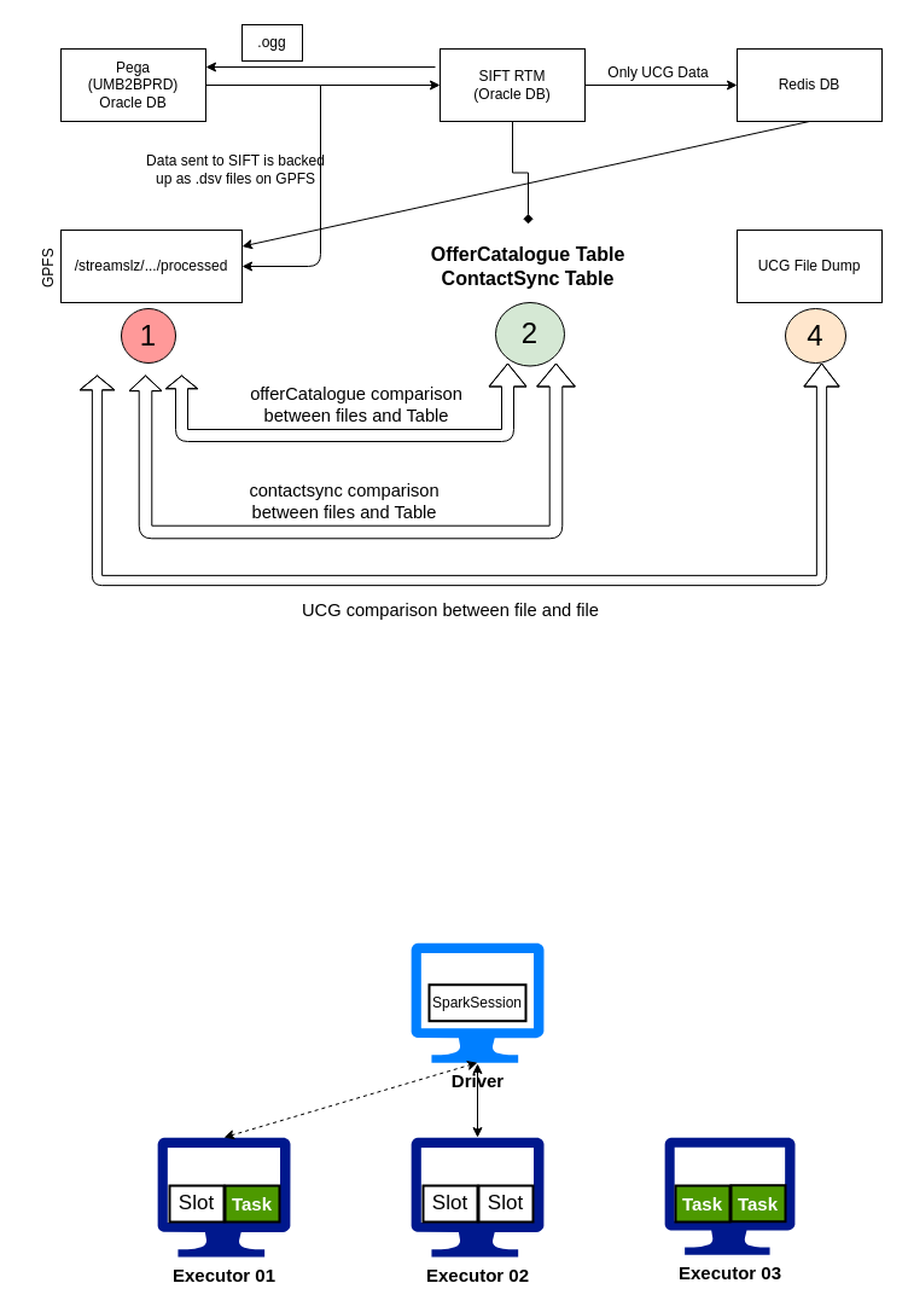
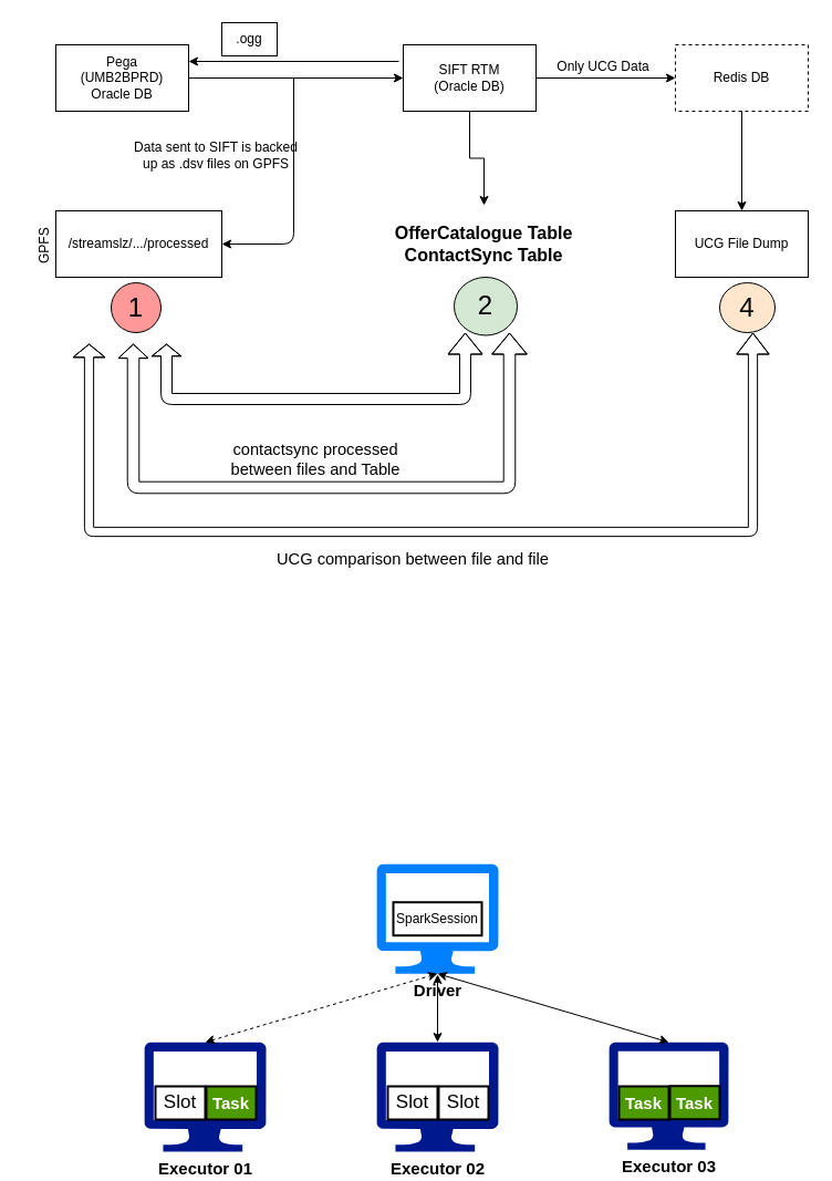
  <mxCell id="0" />
  <mxCell id="1" parent="0" />
  <mxCell id="2" value="" style="endArrow=classic;html=1;entryX=1;entryY=0.5;entryDx=0;entryDy=0;" parent="1" target="7" edge="1"><mxGeometry width="50" height="50" relative="1" as="geometry"><mxPoint x="265" y="70" as="sourcePoint" /><mxPoint x="450" y="130" as="targetPoint" /><Array as="points"><mxPoint x="265" y="220" /></Array></mxGeometry></mxCell>
  <mxCell id="3" value="Pega&lt;br&gt;(UMB2BPRD)&lt;br&gt;Oracle DB" style="rounded=0;whiteSpace=wrap;html=1;" parent="1" vertex="1"><mxGeometry x="50" y="40" width="120" height="60" as="geometry" /></mxCell>
- <mxCell id="4" style="edgeStyle=orthogonalEdgeStyle;rounded=0;orthogonalLoop=1;jettySize=auto;html=1;entryX=0.5;entryY=0;entryDx=0;entryDy=0;endArrow=diamond;" parent="1" source="5" target="13" edge="1"><mxGeometry relative="1" as="geometry" /></mxCell>
+ <mxCell id="4" style="edgeStyle=orthogonalEdgeStyle;rounded=0;orthogonalLoop=1;jettySize=auto;html=1;entryX=0.5;entryY=0;entryDx=0;entryDy=0;" parent="1" source="5" target="13" edge="1"><mxGeometry relative="1" as="geometry" /></mxCell>
  <mxCell id="5" value="SIFT RTM&lt;br&gt;(Oracle DB)" style="rounded=0;whiteSpace=wrap;html=1;" parent="1" vertex="1"><mxGeometry x="364" y="40" width="120" height="60" as="geometry" /></mxCell>
  <mxCell id="6" value="" style="endArrow=classic;html=1;entryX=0;entryY=0.5;entryDx=0;entryDy=0;" parent="1" source="3" target="5" edge="1"><mxGeometry width="50" height="50" relative="1" as="geometry"><mxPoint x="170" y="80" as="sourcePoint" /><mxPoint x="220" y="30" as="targetPoint" /></mxGeometry></mxCell>
  <mxCell id="7" value="/streamslz/.../processed" style="rounded=0;whiteSpace=wrap;html=1;" parent="1" vertex="1"><mxGeometry x="50" y="190" width="150" height="60" as="geometry" /></mxCell>
- <mxCell id="8" value="Redis DB" style="rounded=0;whiteSpace=wrap;html=1;" parent="1" vertex="1"><mxGeometry x="610" y="40" width="120" height="60" as="geometry" /></mxCell>
+ <mxCell id="8" value="Redis DB" style="rounded=0;whiteSpace=wrap;html=1;dashed=1;" parent="1" vertex="1"><mxGeometry x="610" y="40" width="120" height="60" as="geometry" /></mxCell>
  <mxCell id="9" value="" style="endArrow=classic;html=1;exitX=1;exitY=0.5;exitDx=0;exitDy=0;entryX=0;entryY=0.5;entryDx=0;entryDy=0;" parent="1" source="5" target="8" edge="1"><mxGeometry width="50" height="50" relative="1" as="geometry"><mxPoint x="400" y="180" as="sourcePoint" /><mxPoint x="450" y="130" as="targetPoint" /><Array as="points" /></mxGeometry></mxCell>
  <mxCell id="10" value="Only UCG Data&lt;br&gt;" style="text;html=1;strokeColor=none;fillColor=none;align=center;verticalAlign=middle;whiteSpace=wrap;rounded=0;" parent="1" vertex="1"><mxGeometry x="490" y="50" width="110" height="20" as="geometry" /></mxCell>
  <mxCell id="11" value="UCG File Dump" style="rounded=0;whiteSpace=wrap;html=1;" parent="1" vertex="1"><mxGeometry x="610" y="190" width="120" height="60" as="geometry" /></mxCell>
- <mxCell id="12" value="" style="endArrow=classic;html=1;exitX=0.5;exitY=1;exitDx=0;exitDy=0;" parent="1" source="8" target="7" edge="1"><mxGeometry width="50" height="50" relative="1" as="geometry"><mxPoint x="400" y="150" as="sourcePoint" /><mxPoint x="450" y="100" as="targetPoint" /></mxGeometry></mxCell>
+ <mxCell id="12" value="" style="endArrow=classic;html=1;exitX=0.5;exitY=1;exitDx=0;exitDy=0;entryX=0.5;entryY=0;entryDx=0;entryDy=0;" parent="1" source="8" target="11" edge="1"><mxGeometry width="50" height="50" relative="1" as="geometry"><mxPoint x="400" y="150" as="sourcePoint" /><mxPoint x="450" y="100" as="targetPoint" /></mxGeometry></mxCell>
  <mxCell id="13" value="&lt;font style=&quot;font-size: 16px&quot;&gt;&lt;b&gt;OfferCatalogue Table&lt;br&gt;ContactSync Table&lt;/b&gt;&lt;/font&gt;" style="text;html=1;strokeColor=none;fillColor=none;align=center;verticalAlign=middle;whiteSpace=wrap;rounded=0;" parent="1" vertex="1"><mxGeometry x="350" y="185" width="174" height="70" as="geometry" /></mxCell>
  <mxCell id="14" value="Data sent to SIFT is backed up as .dsv files on GPFS" style="text;html=1;strokeColor=none;fillColor=none;align=center;verticalAlign=middle;whiteSpace=wrap;rounded=0;" parent="1" vertex="1"><mxGeometry x="120" y="110" width="150" height="60" as="geometry" /></mxCell>
  <mxCell id="15" value="&lt;font style=&quot;font-size: 24px&quot;&gt;1&lt;/font&gt;" style="ellipse;whiteSpace=wrap;html=1;labelBackgroundColor=none;fillColor=#FF9999;" parent="1" vertex="1"><mxGeometry x="100" y="255" width="45" height="45" as="geometry" /></mxCell>
  <mxCell id="16" value="&lt;font style=&quot;font-size: 24px&quot;&gt;2&lt;/font&gt;" style="ellipse;whiteSpace=wrap;html=1;labelBackgroundColor=none;fillColor=#d5e8d4;" parent="1" vertex="1"><mxGeometry x="410" y="250" width="57" height="52.5" as="geometry" /></mxCell>
  <mxCell id="17" value="&lt;font style=&quot;font-size: 24px&quot;&gt;4&lt;/font&gt;" style="ellipse;whiteSpace=wrap;html=1;labelBackgroundColor=none;fillColor=#ffe6cc;" parent="1" vertex="1"><mxGeometry x="650" y="255" width="50" height="45" as="geometry" /></mxCell>
- <mxCell id="18" value="&lt;span style=&quot;font-size: 11.0pt ; font-family: &amp;#34;calibri&amp;#34; , sans-serif&quot;&gt;offerCatalogue comparison between files and Table&lt;/span&gt;" style="text;html=1;strokeColor=none;fillColor=none;align=center;verticalAlign=middle;whiteSpace=wrap;rounded=0;labelBackgroundColor=none;" parent="1" vertex="1"><mxGeometry x="190" y="320" width="210" height="30" as="geometry" /></mxCell>
- <mxCell id="19" value="&lt;span style=&quot;font-size: 11.0pt ; font-family: &amp;#34;calibri&amp;#34; , sans-serif&quot;&gt;contactsync comparison between files and Table&lt;/span&gt;" style="text;html=1;strokeColor=none;fillColor=none;align=center;verticalAlign=middle;whiteSpace=wrap;rounded=0;labelBackgroundColor=none;" parent="1" vertex="1"><mxGeometry x="190" y="400" width="190" height="30" as="geometry" /></mxCell>
+ <mxCell id="19" value="&lt;span style=&quot;font-size: 11.0pt ; font-family: &amp;#34;calibri&amp;#34; , sans-serif&quot;&gt;contactsync processed between files and Table&lt;/span&gt;" style="text;html=1;strokeColor=none;fillColor=none;align=center;verticalAlign=middle;whiteSpace=wrap;rounded=0;labelBackgroundColor=none;" parent="1" vertex="1"><mxGeometry x="190" y="400" width="190" height="30" as="geometry" /></mxCell>
  <mxCell id="20" value="" style="shape=flexArrow;endArrow=classic;startArrow=classic;html=1;endWidth=15.294;endSize=3.247;" parent="1" edge="1"><mxGeometry width="50" height="50" relative="1" as="geometry"><mxPoint x="420" y="300" as="sourcePoint" /><mxPoint x="150" y="310" as="targetPoint" /><Array as="points"><mxPoint x="420" y="360" /><mxPoint x="150" y="360" /></Array></mxGeometry></mxCell>
  <mxCell id="21" value="" style="shape=flexArrow;endArrow=classic;startArrow=classic;html=1;endWidth=15.294;endSize=3.871;width=10.588;" parent="1" edge="1"><mxGeometry width="50" height="50" relative="1" as="geometry"><mxPoint x="460" y="300" as="sourcePoint" /><mxPoint x="120" y="310" as="targetPoint" /><Array as="points"><mxPoint x="460" y="440" /><mxPoint x="120" y="440" /></Array></mxGeometry></mxCell>
  <mxCell id="22" value="" style="shape=flexArrow;endArrow=classic;startArrow=classic;html=1;endWidth=19.723;endSize=3.612;width=8.235;" parent="1" edge="1"><mxGeometry width="50" height="50" relative="1" as="geometry"><mxPoint x="680" y="300" as="sourcePoint" /><mxPoint x="80" y="310" as="targetPoint" /><Array as="points"><mxPoint x="680" y="480" /><mxPoint x="80" y="480" /></Array></mxGeometry></mxCell>
  <mxCell id="23" value="&lt;span style=&quot;font-size: 11.0pt ; font-family: &amp;#34;calibri&amp;#34; , sans-serif&quot;&gt;UCG comparison between file and file&lt;/span&gt;" style="text;html=1;strokeColor=none;fillColor=none;align=center;verticalAlign=middle;whiteSpace=wrap;rounded=0;labelBackgroundColor=none;" parent="1" vertex="1"><mxGeometry x="240" y="490" width="266" height="30" as="geometry" /></mxCell>
  <mxCell id="24" value="GPFS&amp;nbsp;" style="text;html=1;strokeColor=none;fillColor=none;align=center;verticalAlign=middle;whiteSpace=wrap;rounded=0;labelBackgroundColor=none;rotation=-90;" parent="1" vertex="1"><mxGeometry x="20" y="207.5" width="40" height="25" as="geometry" /></mxCell>
  <mxCell id="25" value="" style="endArrow=classic;html=1;entryX=1;entryY=0.25;entryDx=0;entryDy=0;" parent="1" target="3" edge="1"><mxGeometry width="50" height="50" relative="1" as="geometry"><mxPoint x="360" y="55" as="sourcePoint" /><mxPoint x="400" y="140" as="targetPoint" /></mxGeometry></mxCell>
  <mxCell id="26" value=".ogg" style="rounded=0;whiteSpace=wrap;html=1;" parent="1" vertex="1"><mxGeometry x="200" y="20" width="50" height="30" as="geometry" /></mxCell>
  <mxCell id="27" value="Driver" style="aspect=fixed;pointerEvents=1;shadow=0;dashed=0;html=1;strokeColor=none;labelPosition=center;verticalLabelPosition=bottom;verticalAlign=top;align=center;shape=mxgraph.azure.computer;fillColor=#007FFF;fontSize=15;fontStyle=1" vertex="1" parent="1"><mxGeometry x="340" y="780.2" width="110" height="99" as="geometry" /></mxCell>
  <mxCell id="28" value="&lt;b&gt;&lt;font style=&quot;font-size: 15px&quot;&gt;Executor 01&lt;/font&gt;&lt;/b&gt;" style="aspect=fixed;pointerEvents=1;shadow=0;dashed=0;html=1;strokeColor=none;labelPosition=center;verticalLabelPosition=bottom;verticalAlign=top;align=center;fillColor=#00188D;shape=mxgraph.azure.computer" vertex="1" parent="1"><mxGeometry x="130" y="941.1" width="110" height="99" as="geometry" /></mxCell>
  <mxCell id="29" value="&lt;font style=&quot;font-size: 15px&quot;&gt;&lt;b&gt;Executor 03&lt;/b&gt;&lt;/font&gt;" style="aspect=fixed;pointerEvents=1;shadow=0;dashed=0;html=1;strokeColor=none;labelPosition=center;verticalLabelPosition=bottom;verticalAlign=top;align=center;fillColor=#00188D;shape=mxgraph.azure.computer" vertex="1" parent="1"><mxGeometry x="550" y="941.1" width="108" height="97.2" as="geometry" /></mxCell>
  <mxCell id="30" value="&lt;font style=&quot;font-size: 15px&quot;&gt;&lt;b&gt;Executor 02&lt;/b&gt;&lt;/font&gt;" style="aspect=fixed;pointerEvents=1;shadow=0;dashed=0;html=1;strokeColor=none;labelPosition=center;verticalLabelPosition=bottom;verticalAlign=top;align=center;fillColor=#00188D;shape=mxgraph.azure.computer" vertex="1" parent="1"><mxGeometry x="340" y="941.1" width="110" height="99" as="geometry" /></mxCell>
  <mxCell id="31" value="Task" style="rounded=0;whiteSpace=wrap;html=1;fillColor=#4D9900;fontStyle=1;fontSize=15;fontColor=#FFFFFF;strokeWidth=2;" vertex="1" parent="1"><mxGeometry x="186" y="981" width="45" height="30" as="geometry" /></mxCell>
  <mxCell id="32" value="Slot" style="rounded=0;whiteSpace=wrap;html=1;fontSize=17;strokeWidth=2;" vertex="1" parent="1"><mxGeometry x="140" y="981" width="45" height="30" as="geometry" /></mxCell>
  <mxCell id="33" value="Slot" style="rounded=0;whiteSpace=wrap;html=1;fontSize=17;strokeWidth=2;" vertex="1" parent="1"><mxGeometry x="350" y="981" width="45" height="30" as="geometry" /></mxCell>
  <mxCell id="34" value="Slot" style="rounded=0;whiteSpace=wrap;html=1;fontSize=17;strokeWidth=2;" vertex="1" parent="1"><mxGeometry x="396" y="981" width="45" height="30" as="geometry" /></mxCell>
  <mxCell id="35" value="Task" style="rounded=0;whiteSpace=wrap;html=1;fillColor=#4D9900;fontStyle=1;fontSize=15;fontColor=#FFFFFF;strokeWidth=2;" vertex="1" parent="1"><mxGeometry x="559" y="981" width="45" height="30" as="geometry" /></mxCell>
  <mxCell id="36" value="Task" style="rounded=0;whiteSpace=wrap;html=1;fillColor=#4D9900;fontStyle=1;fontSize=15;fontColor=#FFFFFF;strokeWidth=2;" vertex="1" parent="1"><mxGeometry x="605" y="980.7" width="45" height="30" as="geometry" /></mxCell>
  <mxCell id="37" value="SparkSession" style="rounded=0;whiteSpace=wrap;html=1;fontSize=12;strokeWidth=2;" vertex="1" parent="1"><mxGeometry x="355" y="814.7" width="80" height="30" as="geometry" /></mxCell>
  <mxCell id="38" value="" style="endArrow=classic;startArrow=classic;html=1;fontSize=12;fontColor=#FFFFFF;entryX=0.5;entryY=1;entryDx=0;entryDy=0;entryPerimeter=0;exitX=0.5;exitY=0;exitDx=0;exitDy=0;exitPerimeter=0;dashed=1;" edge="1" parent="1" source="28" target="27"><mxGeometry width="50" height="50" relative="1" as="geometry"><mxPoint x="350" y="980" as="sourcePoint" /><mxPoint x="400" y="930" as="targetPoint" /></mxGeometry></mxCell>
  <mxCell id="39" value="" style="endArrow=classic;startArrow=classic;html=1;fontSize=12;fontColor=#FFFFFF;exitX=0.5;exitY=0;exitDx=0;exitDy=0;exitPerimeter=0;" edge="1" parent="1" source="30"><mxGeometry width="50" height="50" relative="1" as="geometry"><mxPoint x="195" y="951.1" as="sourcePoint" /><mxPoint x="395" y="880" as="targetPoint" /></mxGeometry></mxCell>
+ <mxCell id="40" value="" style="endArrow=classic;startArrow=classic;html=1;fontSize=12;fontColor=#FFFFFF;entryX=0.5;entryY=1;entryDx=0;entryDy=0;entryPerimeter=0;exitX=0.5;exitY=0;exitDx=0;exitDy=0;exitPerimeter=0;" edge="1" parent="1" source="29" target="27"><mxGeometry width="50" height="50" relative="1" as="geometry"><mxPoint x="205" y="961.1" as="sourcePoint" /><mxPoint x="415" y="899.2" as="targetPoint" /></mxGeometry></mxCell>
